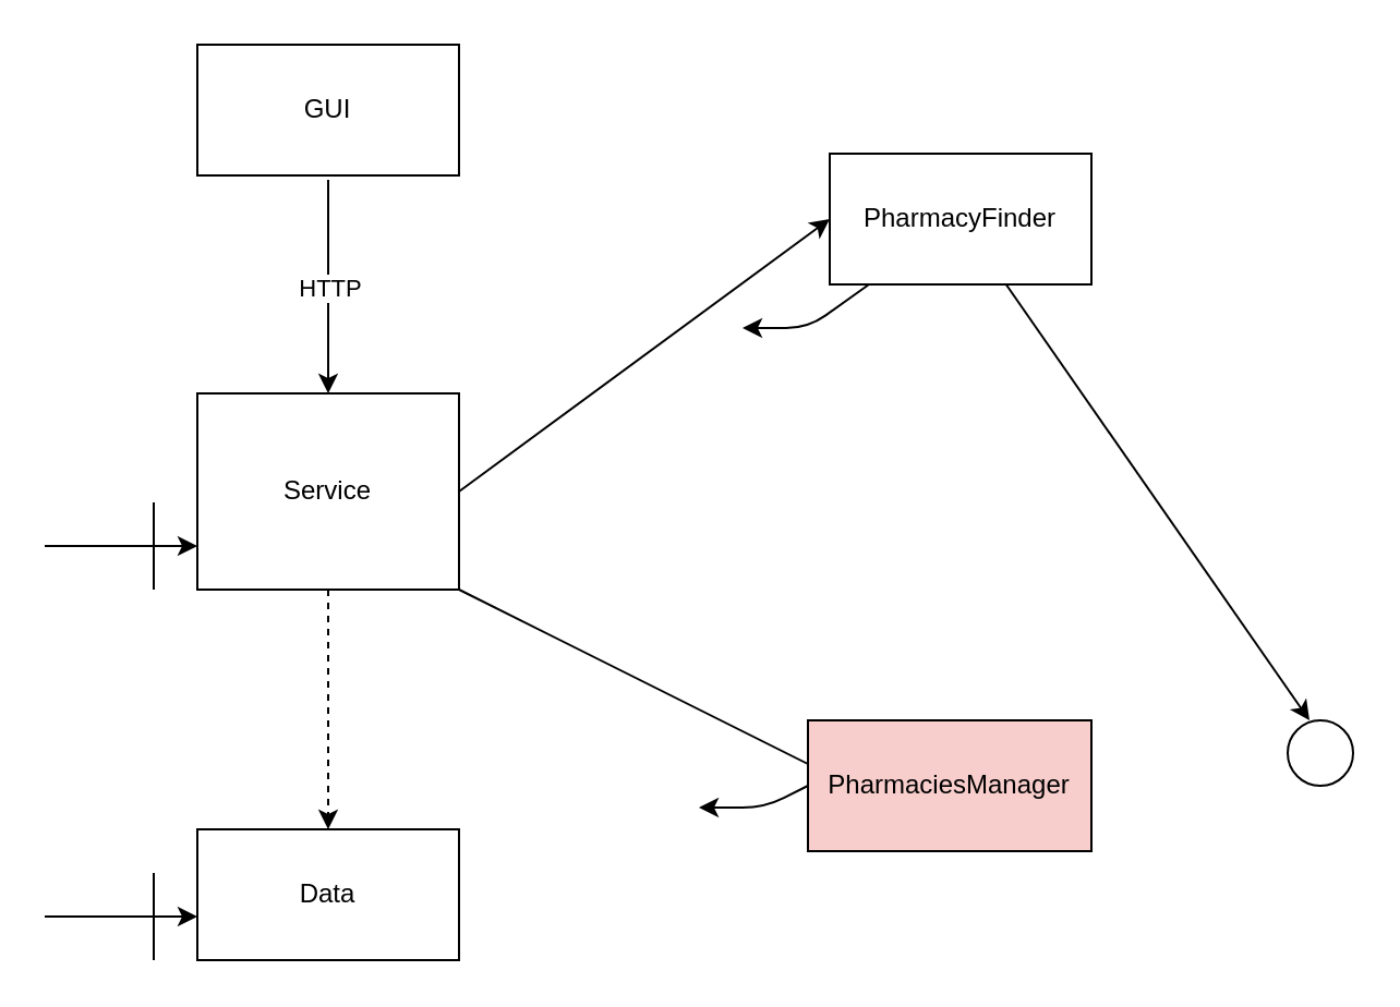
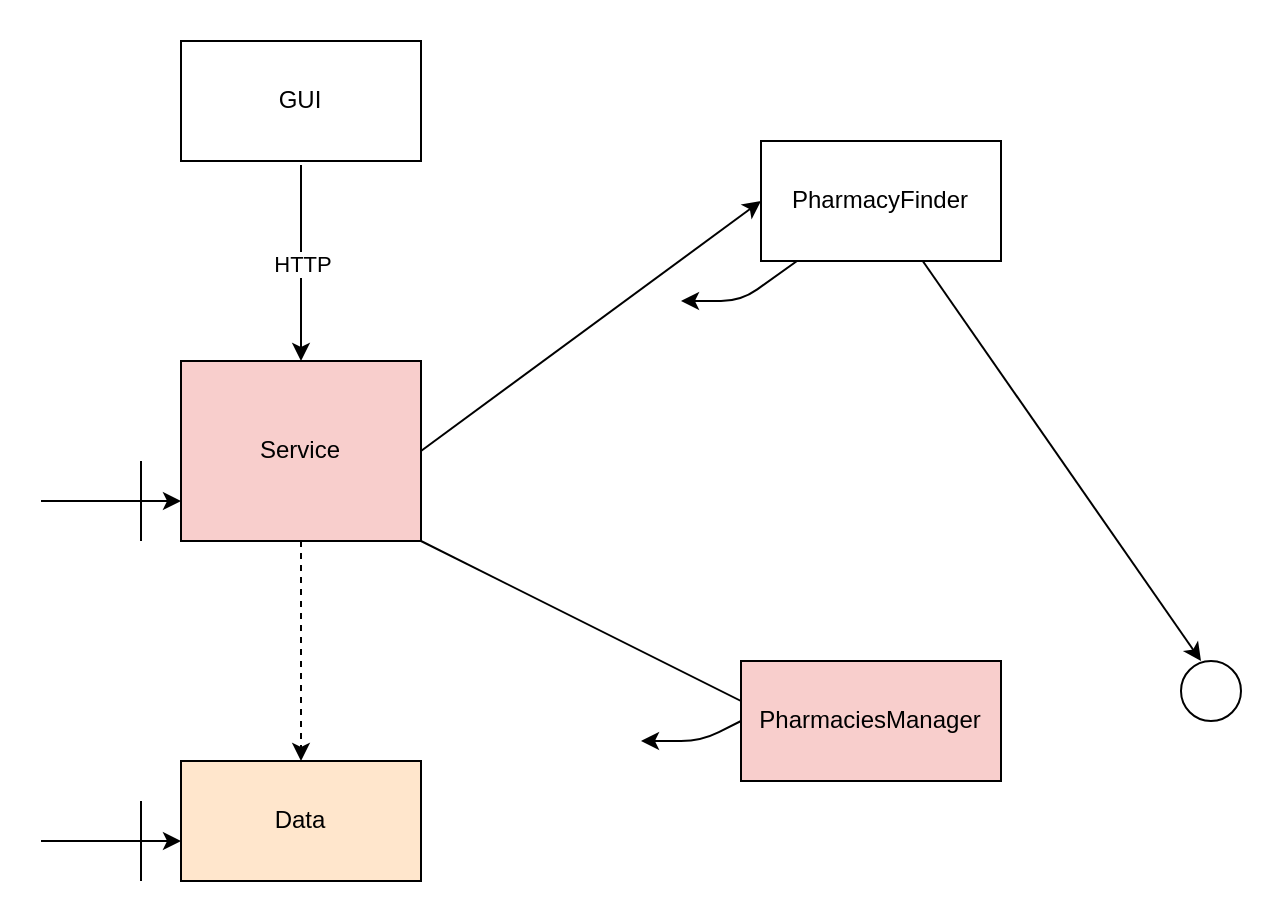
  <mxCell id="0" />
  <mxCell id="1" parent="0" />
  <mxCell id="2" value="GUI" style="rounded=0;whiteSpace=wrap;html=1;" vertex="1" parent="1"><mxGeometry x="90" y="20" width="120" height="60" as="geometry" /></mxCell>
  <mxCell id="3" value="" style="endArrow=classic;html=1;" edge="1" parent="1"><mxGeometry relative="1" as="geometry"><mxPoint x="150" y="82" as="sourcePoint" /><mxPoint x="150" y="180" as="targetPoint" /><Array as="points" /></mxGeometry></mxCell>
  <mxCell id="4" value="HTTP" style="edgeLabel;resizable=0;html=1;align=center;verticalAlign=middle;" connectable="0" vertex="1" parent="3"><mxGeometry relative="1" as="geometry" /></mxCell>
  <mxCell id="5" value="" style="endArrow=classic;html=1;" edge="1" parent="1"><mxGeometry width="50" height="50" relative="1" as="geometry"><mxPoint x="20" y="250" as="sourcePoint" /><mxPoint x="90" y="250" as="targetPoint" /></mxGeometry></mxCell>
- <mxCell id="6" value="Service" style="rounded=0;whiteSpace=wrap;html=1;" vertex="1" parent="1"><mxGeometry x="90" y="180" width="120" height="90" as="geometry" /></mxCell>
+ <mxCell id="6" value="Service" style="rounded=0;whiteSpace=wrap;html=1;fillColor=#f8cecc;" vertex="1" parent="1"><mxGeometry x="90" y="180" width="120" height="90" as="geometry" /></mxCell>
  <mxCell id="7" value="" style="endArrow=classic;html=1;" edge="1" parent="1"><mxGeometry width="50" height="50" relative="1" as="geometry"><mxPoint x="20" y="420" as="sourcePoint" /><mxPoint x="90" y="420" as="targetPoint" /></mxGeometry></mxCell>
- <mxCell id="8" value="Data" style="rounded=0;whiteSpace=wrap;html=1;" vertex="1" parent="1"><mxGeometry x="90" y="380" width="120" height="60" as="geometry" /></mxCell>
+ <mxCell id="8" value="Data" style="rounded=0;whiteSpace=wrap;html=1;fillColor=#ffe6cc;" vertex="1" parent="1"><mxGeometry x="90" y="380" width="120" height="60" as="geometry" /></mxCell>
  <mxCell id="9" value="" style="endArrow=classic;html=1;exitX=0.5;exitY=1;exitDx=0;exitDy=0;entryX=0.5;entryY=0;entryDx=0;entryDy=0;dashed=1;" edge="1" parent="1" source="6" target="8"><mxGeometry width="50" height="50" relative="1" as="geometry"><mxPoint x="160" y="350" as="sourcePoint" /><mxPoint x="210" y="300" as="targetPoint" /></mxGeometry></mxCell>
  <mxCell id="10" value="" style="endArrow=classic;html=1;exitX=1;exitY=0.5;exitDx=0;exitDy=0;" edge="1" parent="1" source="6"><mxGeometry width="50" height="50" relative="1" as="geometry"><mxPoint x="300" y="200" as="sourcePoint" /><mxPoint x="380" y="100" as="targetPoint" /></mxGeometry></mxCell>
  <mxCell id="11" value="PharmacyFinder" style="rounded=0;whiteSpace=wrap;html=1;" vertex="1" parent="1"><mxGeometry x="380" y="70" width="120" height="60" as="geometry" /></mxCell>
  <mxCell id="12" value="" style="endArrow=classic;html=1;" edge="1" parent="1"><mxGeometry width="50" height="50" relative="1" as="geometry"><mxPoint x="210" y="270" as="sourcePoint" /><mxPoint x="430" y="380" as="targetPoint" /></mxGeometry></mxCell>
  <mxCell id="13" value="PharmaciesManager" style="rounded=0;whiteSpace=wrap;html=1;fillColor=#f8cecc;" vertex="1" parent="1"><mxGeometry x="370" y="330" width="130" height="60" as="geometry" /></mxCell>
  <mxCell id="14" value="" style="endArrow=classic;html=1;" edge="1" parent="1" source="11"><mxGeometry width="50" height="50" relative="1" as="geometry"><mxPoint x="370" y="250" as="sourcePoint" /><mxPoint x="600" y="330" as="targetPoint" /></mxGeometry></mxCell>
  <mxCell id="15" value="" style="endArrow=classic;html=1;" edge="1" parent="1" source="11"><mxGeometry width="50" height="50" relative="1" as="geometry"><mxPoint x="210" y="310" as="sourcePoint" /><mxPoint x="340" y="150" as="targetPoint" /><Array as="points"><mxPoint x="370" y="150" /></Array></mxGeometry></mxCell>
  <mxCell id="16" value="" style="endArrow=classic;html=1;exitX=0;exitY=0.5;exitDx=0;exitDy=0;" edge="1" parent="1" source="13"><mxGeometry width="50" height="50" relative="1" as="geometry"><mxPoint x="340" y="310" as="sourcePoint" /><mxPoint x="320" y="370" as="targetPoint" /><Array as="points"><mxPoint x="350" y="370" /></Array></mxGeometry></mxCell>
  <mxCell id="17" value="" style="ellipse;whiteSpace=wrap;html=1;aspect=fixed;" vertex="1" parent="1"><mxGeometry x="590" y="330" width="30" height="30" as="geometry" /></mxCell>
  <mxCell id="18" value="" style="endArrow=none;html=1;" edge="1" parent="1"><mxGeometry width="50" height="50" relative="1" as="geometry"><mxPoint x="70" y="270" as="sourcePoint" /><mxPoint x="70" y="230" as="targetPoint" /></mxGeometry></mxCell>
  <mxCell id="19" value="" style="endArrow=none;html=1;" edge="1" parent="1"><mxGeometry width="50" height="50" relative="1" as="geometry"><mxPoint x="70" y="400" as="sourcePoint" /><mxPoint x="70" y="440" as="targetPoint" /></mxGeometry></mxCell>
